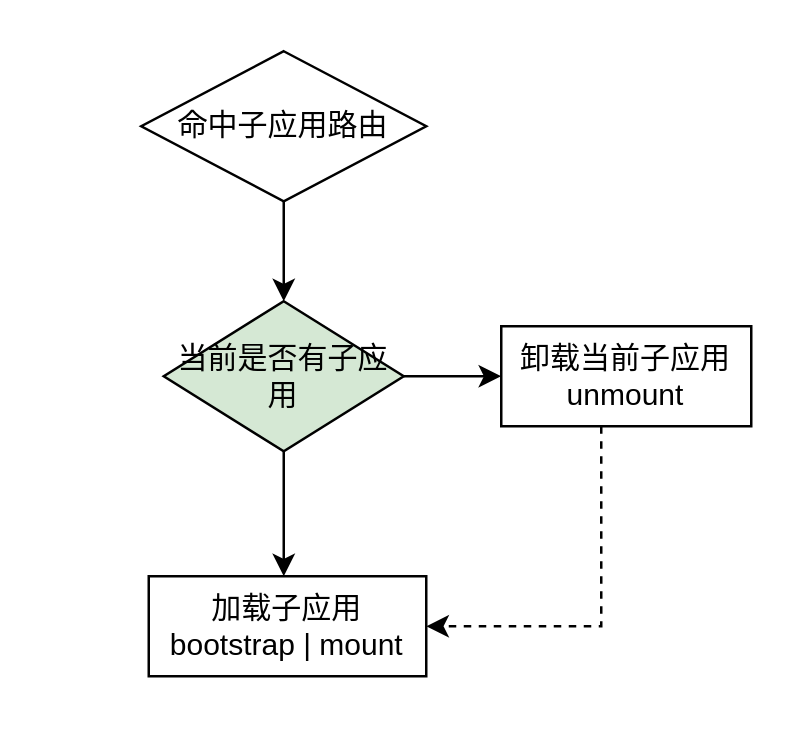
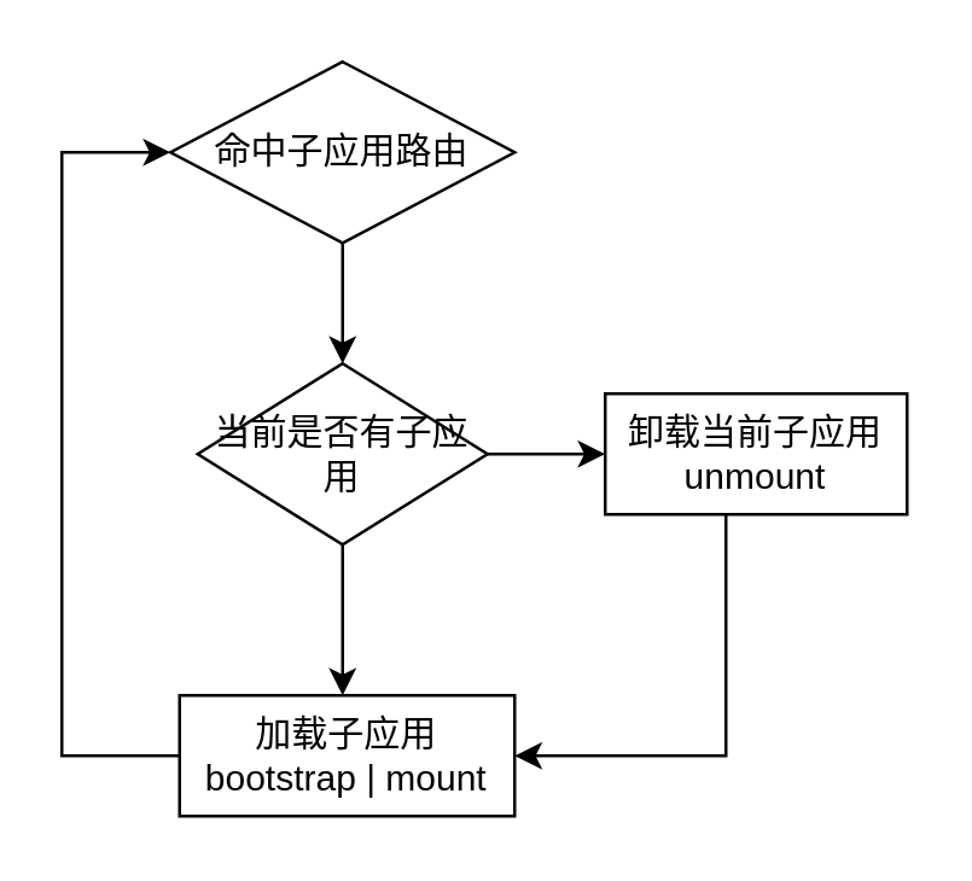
  <mxCell id="0" />
  <mxCell id="1" parent="0" />
  <mxCell id="2" style="edgeStyle=orthogonalEdgeStyle;rounded=0;orthogonalLoop=1;jettySize=auto;html=1;" parent="1" source="3" target="6" edge="1"><mxGeometry relative="1" as="geometry" /></mxCell>
  <mxCell id="3" value="命中子应用路由" style="rhombus;whiteSpace=wrap;html=1;arcSize=14;" parent="1" vertex="1"><mxGeometry x="56" y="20" width="114" height="60" as="geometry" /></mxCell>
  <mxCell id="4" value="" style="edgeStyle=orthogonalEdgeStyle;rounded=0;orthogonalLoop=1;jettySize=auto;html=1;" parent="1" source="6" target="8" edge="1"><mxGeometry relative="1" as="geometry"><Array as="points"><mxPoint x="113" y="210" /><mxPoint x="113" y="210" /></Array></mxGeometry></mxCell>
  <mxCell id="5" value="" style="edgeStyle=orthogonalEdgeStyle;rounded=0;orthogonalLoop=1;jettySize=auto;html=1;" parent="1" source="6" target="10" edge="1"><mxGeometry relative="1" as="geometry" /></mxCell>
- <mxCell id="6" value="当前是否有子应用" style="rhombus;whiteSpace=wrap;html=1;arcSize=14;fillColor=#d5e8d4;" parent="1" vertex="1"><mxGeometry x="65" y="120" width="96" height="60" as="geometry" /></mxCell>
+ <mxCell id="6" value="当前是否有子应用" style="rhombus;whiteSpace=wrap;html=1;arcSize=14;" parent="1" vertex="1"><mxGeometry x="65" y="120" width="96" height="60" as="geometry" /></mxCell>
+ <mxCell id="7" style="edgeStyle=orthogonalEdgeStyle;rounded=0;orthogonalLoop=1;jettySize=auto;html=1;entryX=0;entryY=0.5;entryDx=0;entryDy=0;" parent="1" source="8" target="3" edge="1"><mxGeometry relative="1" as="geometry"><mxPoint x="10" y="40" as="targetPoint" /><Array as="points"><mxPoint x="20" y="250" /><mxPoint x="20" y="50" /></Array></mxGeometry></mxCell>
  <mxCell id="8" value="加载子应用&lt;br&gt;bootstrap | mount" style="rounded=0;whiteSpace=wrap;html=1;" parent="1" vertex="1"><mxGeometry x="59" y="230" width="111" height="40" as="geometry" /></mxCell>
- <mxCell id="9" style="edgeStyle=orthogonalEdgeStyle;rounded=0;orthogonalLoop=1;jettySize=auto;html=1;entryX=1;entryY=0.5;entryDx=0;entryDy=0;dashed=1;" parent="1" source="10" target="8" edge="1"><mxGeometry relative="1" as="geometry"><mxPoint x="160" y="240" as="targetPoint" /><Array as="points"><mxPoint x="240" y="250" /></Array></mxGeometry></mxCell>
+ <mxCell id="9" style="edgeStyle=orthogonalEdgeStyle;rounded=0;orthogonalLoop=1;jettySize=auto;html=1;entryX=1;entryY=0.5;entryDx=0;entryDy=0;" parent="1" source="10" target="8" edge="1"><mxGeometry relative="1" as="geometry"><mxPoint x="160" y="240" as="targetPoint" /><Array as="points"><mxPoint x="240" y="250" /></Array></mxGeometry></mxCell>
  <mxCell id="10" value="卸载当前子应用&lt;br&gt;unmount" style="whiteSpace=wrap;html=1;arcSize=14;" parent="1" vertex="1"><mxGeometry x="200" y="130" width="100" height="40" as="geometry" /></mxCell>
